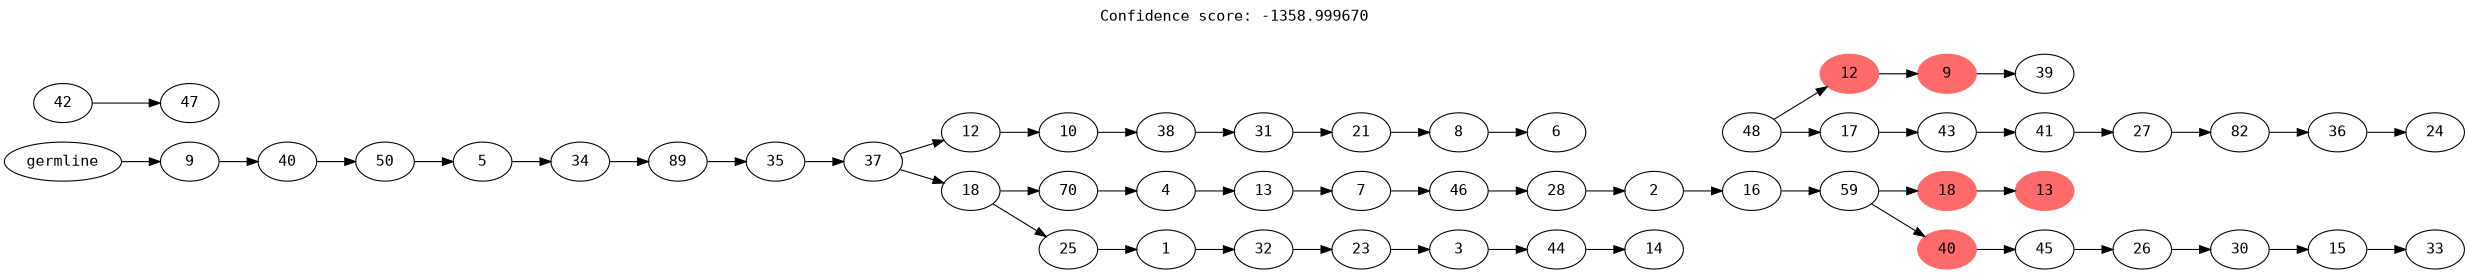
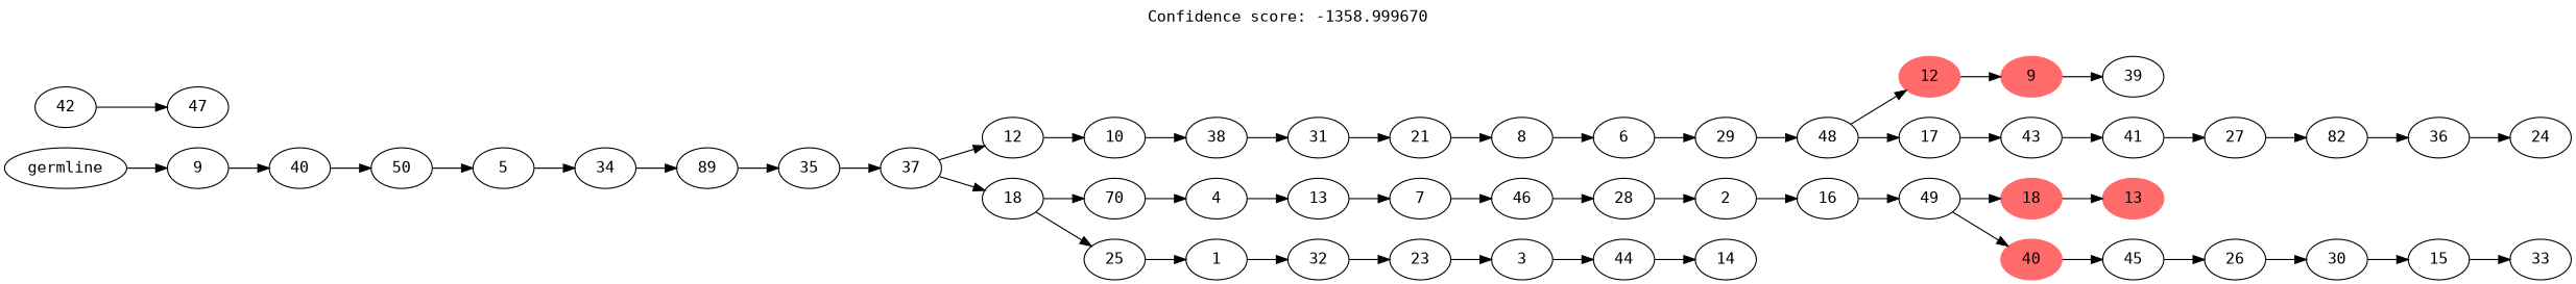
  digraph {
    fontname="DejaVu Sans Mono"
    label="Confidence score: -1358.999670"
    labelloc=t
    rankdir=LR
    node [fontname="DejaVu Sans Mono"]
    edge [fontname="DejaVu Sans Mono"]
    n1 [color=indianred1 label=9 style=filled]
    n2 [label=39]
    n3 [color=indianred1 label=12 style=filled]
    n4 [label=36]
    n5 [label=24]
    n6 [label=82]
    n7 [label=27]
    n8 [label=41]
    n9 [label=43]
    n10 [label=17]
    n11 [label=48]
+   n12 [label=29]
    n13 [label=6]
    n14 [label=8]
    n15 [label=21]
    n16 [label=31]
    n17 [label=38]
    n18 [label=10]
    n19 [label=12]
    n20 [color=indianred1 label=18 style=filled]
    n21 [color=indianred1 label=13 style=filled]
    n22 [label=15]
    n23 [label=33]
    n24 [label=30]
    n25 [label=26]
    n26 [label=45]
    n27 [color=indianred1 label=40 style=filled]
-   n28 [label=59]
+   n28 [label=49]
    n29 [label=16]
    n30 [label=2]
    n31 [label=28]
    n32 [label=46]
    n33 [label=7]
    n34 [label=13]
    n35 [label=4]
    n36 [label=70]
    n37 [label=42]
    n38 [label=47]
    n39 [label=14]
    n40 [label=44]
    n41 [label=3]
    n42 [label=23]
    n43 [label=32]
    n44 [label=1]
    n45 [label=25]
    n46 [label=18]
    n47 [label=37]
    n48 [label=35]
    n49 [label=89]
    n50 [label=34]
    n51 [label=5]
    n52 [label=50]
    n53 [label=40]
    n54 [label=9]
    n55 [label=germline]
    n1 -> n2
    n3 -> n1
    n4 -> n5
    n6 -> n4
    n7 -> n6
    n8 -> n7
    n9 -> n8
    n10 -> n9
    n11 -> n3
    n11 -> n10
+   n12 -> n11
+   n13 -> n12
    n14 -> n13
    n15 -> n14
    n16 -> n15
    n17 -> n16
    n18 -> n17
    n19 -> n18
    n20 -> n21
    n22 -> n23
    n24 -> n22
    n25 -> n24
    n26 -> n25
    n27 -> n26
    n28 -> n20
    n28 -> n27
    n29 -> n28
    n30 -> n29
    n31 -> n30
    n32 -> n31
    n33 -> n32
    n34 -> n33
    n35 -> n34
    n36 -> n35
    n37 -> n38
    n40 -> n39
    n41 -> n40
    n42 -> n41
    n43 -> n42
    n44 -> n43
    n45 -> n44
    n46 -> n36
    n46 -> n45
    n47 -> n19
    n47 -> n46
    n48 -> n47
    n49 -> n48
    n50 -> n49
    n51 -> n50
    n52 -> n51
    n53 -> n52
    n54 -> n53
    n55 -> n54
  }
